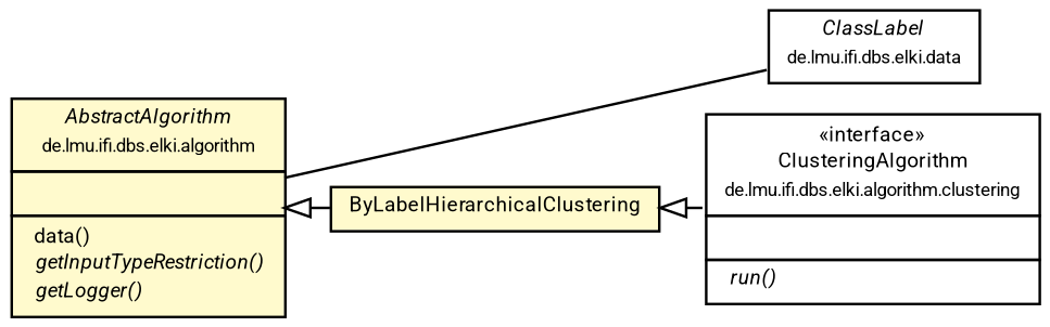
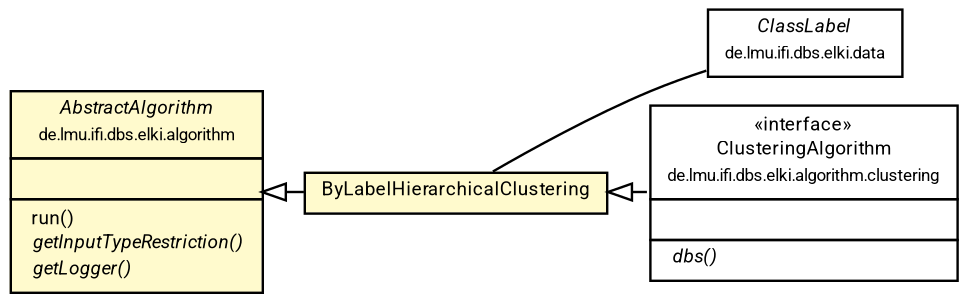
  digraph {
    nodesep=0.15
    rankdir=LR
    ranksep=0.25
    node [fontcolor=black fontname=Roboto fontsize=8 margin=0 shape=plaintext]
    edge [color=black fontname=Roboto fontsize=7 labelfontname=Roboto labelfontsize=7 arrowtail=empty dir=back]
    n1 [height=0 label=<<table title="de.lmu.ifi.dbs.elki.algorithm.clustering.trivial.ByLabelHierarchicalClustering" border="0" cellborder="1" cellspacing="0" cellpadding="2" bgcolor="lemonChiffon" href="ByLabelHierarchicalClustering.html" target="_parent"> 		<tr><td><table border="0" cellspacing="0" cellpadding="1"> 		<tr><td align="center" balign="center"> <font face="Roboto">ByLabelHierarchicalClustering</font> </td></tr> 		</table></td></tr> 		</table>> width=0]
    n2 [height=0 label=<<table title="de.lmu.ifi.dbs.elki.data.ClassLabel" border="0" cellborder="1" cellspacing="0" cellpadding="2" href="../../../data/ClassLabel.html" target="_parent"> 		<tr><td><table border="0" cellspacing="0" cellpadding="1"> 		<tr><td align="center" balign="center"> <font face="Roboto"><i>ClassLabel</i></font> </td></tr> 		<tr><td align="center" balign="center"> <font face="Roboto" point-size="7.0">de.lmu.ifi.dbs.elki.data</font> </td></tr> 		</table></td></tr> 		</table>> width=0]
-   n3 [height=0 label=<<table title="de.lmu.ifi.dbs.elki.algorithm.clustering.ClusteringAlgorithm" border="0" cellborder="1" cellspacing="0" cellpadding="2" href="../ClusteringAlgorithm.html" target="_parent"> 		<tr><td><table border="0" cellspacing="0" cellpadding="1"> 		<tr><td align="center" balign="center"> &#171;interface&#187; </td></tr> 		<tr><td align="center" balign="center"> <font face="Roboto">ClusteringAlgorithm</font> </td></tr> 		<tr><td align="center" balign="center"> <font face="Roboto" point-size="7.0">de.lmu.ifi.dbs.elki.algorithm.clustering</font> </td></tr> 		</table></td></tr> 		<tr><td><table border="0" cellspacing="0" cellpadding="1"> 		<tr><td align="left" balign="left">  </td></tr> 		</table></td></tr> 		<tr><td><table border="0" cellspacing="0" cellpadding="1"> 		<tr><td align="left" balign="left"> <i> run()</i> </td></tr> 		</table></td></tr> 		</table>> width=0]
-   n4 [height=0 label=<<table title="de.lmu.ifi.dbs.elki.algorithm.AbstractAlgorithm" border="0" cellborder="1" cellspacing="0" cellpadding="2" bgcolor="LemonChiffon" href="../../AbstractAlgorithm.html" target="_parent"> 		<tr><td><table border="0" cellspacing="0" cellpadding="1"> 		<tr><td align="center" balign="center"> <font face="Roboto"><i>AbstractAlgorithm</i></font> </td></tr> 		<tr><td align="center" balign="center"> <font face="Roboto" point-size="7.0">de.lmu.ifi.dbs.elki.algorithm</font> </td></tr> 		</table></td></tr> 		<tr><td><table border="0" cellspacing="0" cellpadding="1"> 		<tr><td align="left" balign="left">  </td></tr> 		</table></td></tr> 		<tr><td><table border="0" cellspacing="0" cellpadding="1"> 		<tr><td align="left" balign="left">  data() </td></tr> 		<tr><td align="left" balign="left"> <i> getInputTypeRestriction()</i> </td></tr> 		<tr><td align="left" balign="left"> <i> getLogger()</i> </td></tr> 		</table></td></tr> 		</table>> width=0]
-   n4 -> n2 [arrowhead=none weight=2 arrowtail="" dir=""]
+   n3 [height=0 label=<<table title="de.lmu.ifi.dbs.elki.algorithm.clustering.ClusteringAlgorithm" border="0" cellborder="1" cellspacing="0" cellpadding="2" href="../ClusteringAlgorithm.html" target="_parent"> 		<tr><td><table border="0" cellspacing="0" cellpadding="1"> 		<tr><td align="center" balign="center"> &#171;interface&#187; </td></tr> 		<tr><td align="center" balign="center"> <font face="Roboto">ClusteringAlgorithm</font> </td></tr> 		<tr><td align="center" balign="center"> <font face="Roboto" point-size="7.0">de.lmu.ifi.dbs.elki.algorithm.clustering</font> </td></tr> 		</table></td></tr> 		<tr><td><table border="0" cellspacing="0" cellpadding="1"> 		<tr><td align="left" balign="left">  </td></tr> 		</table></td></tr> 		<tr><td><table border="0" cellspacing="0" cellpadding="1"> 		<tr><td align="left" balign="left"> <i> dbs()</i> </td></tr> 		</table></td></tr> 		</table>> width=0]
+   n4 [height=0 label=<<table title="de.lmu.ifi.dbs.elki.algorithm.AbstractAlgorithm" border="0" cellborder="1" cellspacing="0" cellpadding="2" bgcolor="LemonChiffon" href="../../AbstractAlgorithm.html" target="_parent"> 		<tr><td><table border="0" cellspacing="0" cellpadding="1"> 		<tr><td align="center" balign="center"> <font face="Roboto"><i>AbstractAlgorithm</i></font> </td></tr> 		<tr><td align="center" balign="center"> <font face="Roboto" point-size="7.0">de.lmu.ifi.dbs.elki.algorithm</font> </td></tr> 		</table></td></tr> 		<tr><td><table border="0" cellspacing="0" cellpadding="1"> 		<tr><td align="left" balign="left">  </td></tr> 		</table></td></tr> 		<tr><td><table border="0" cellspacing="0" cellpadding="1"> 		<tr><td align="left" balign="left">  run() </td></tr> 		<tr><td align="left" balign="left"> <i> getInputTypeRestriction()</i> </td></tr> 		<tr><td align="left" balign="left"> <i> getLogger()</i> </td></tr> 		</table></td></tr> 		</table>> width=0]
+   n1 -> n2 [arrowhead=none weight=2 arrowtail="" dir=""]
    n1 -> n3 [style=dashed weight=9]
    n4 -> n1 [weight=10]
  }
